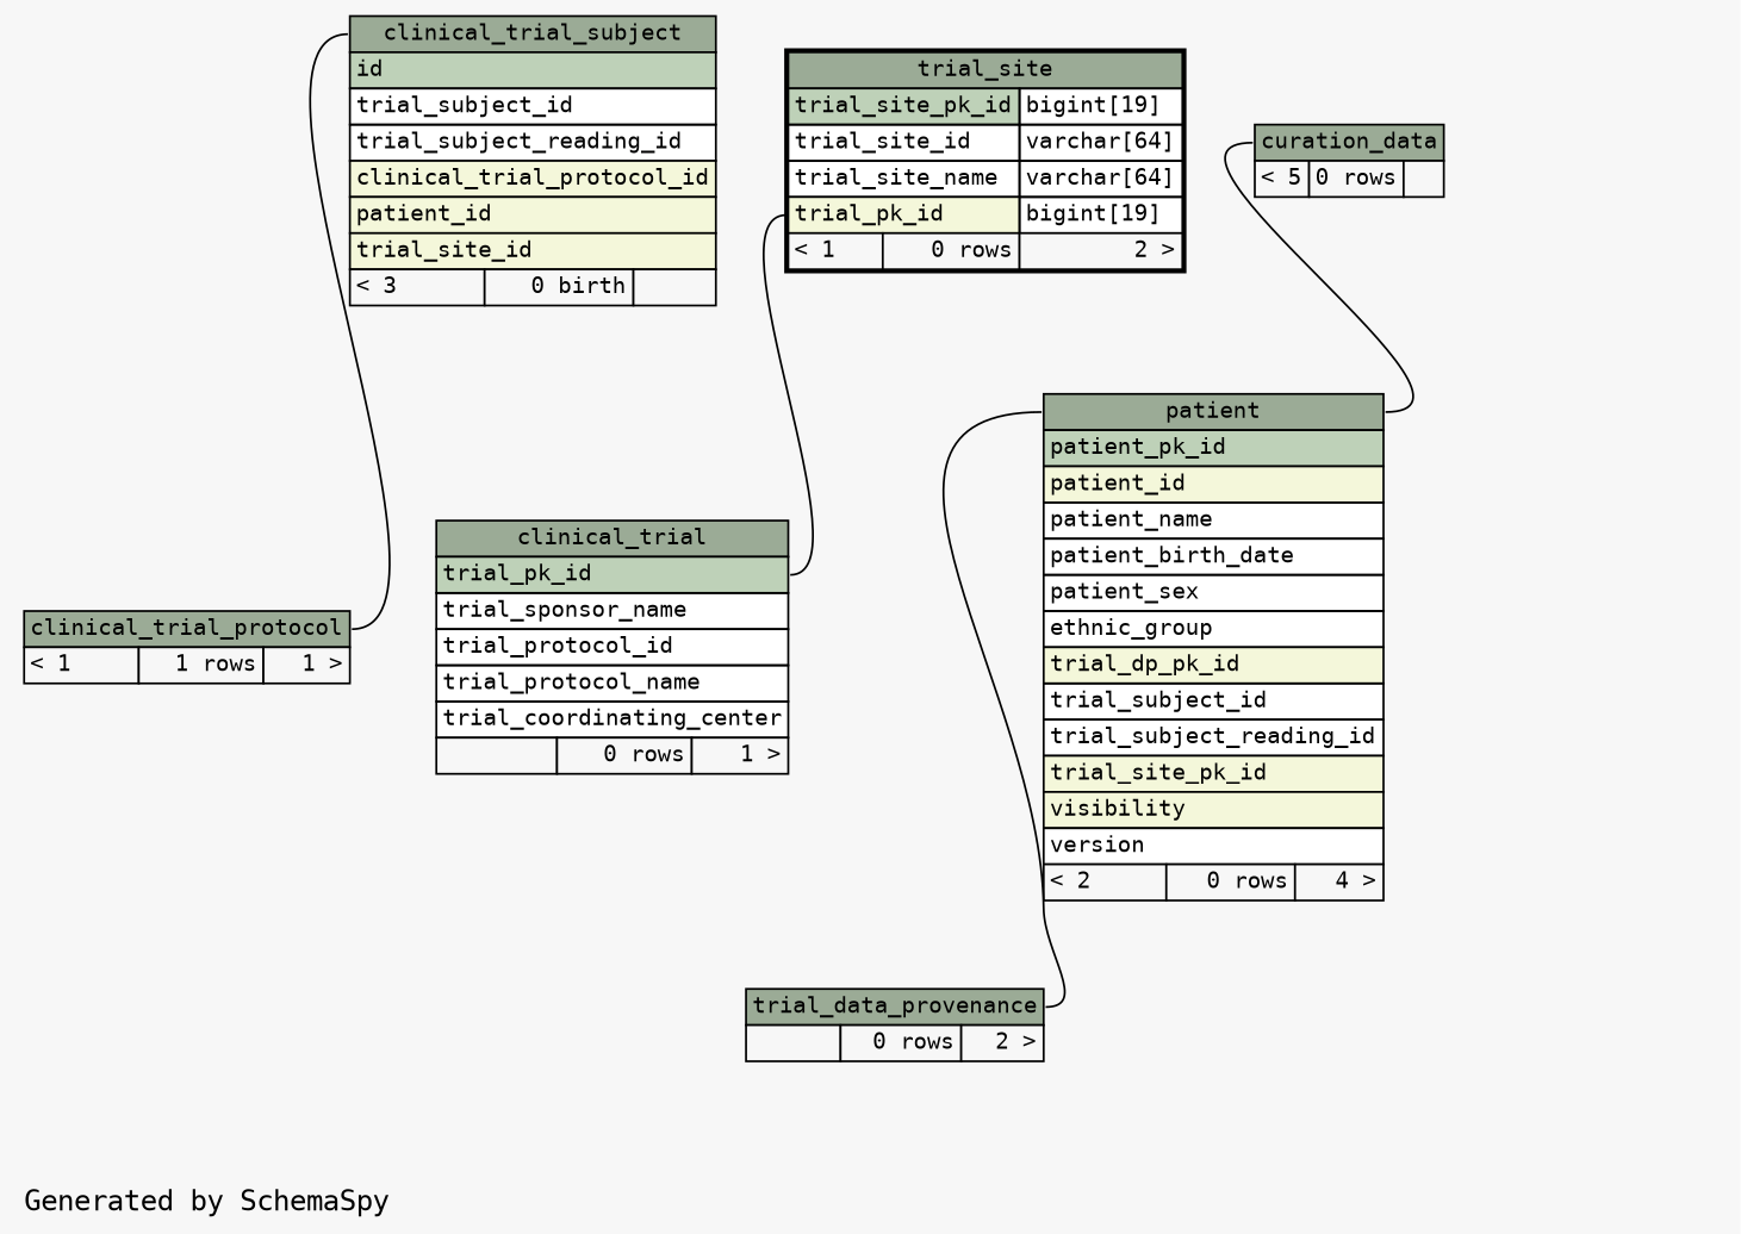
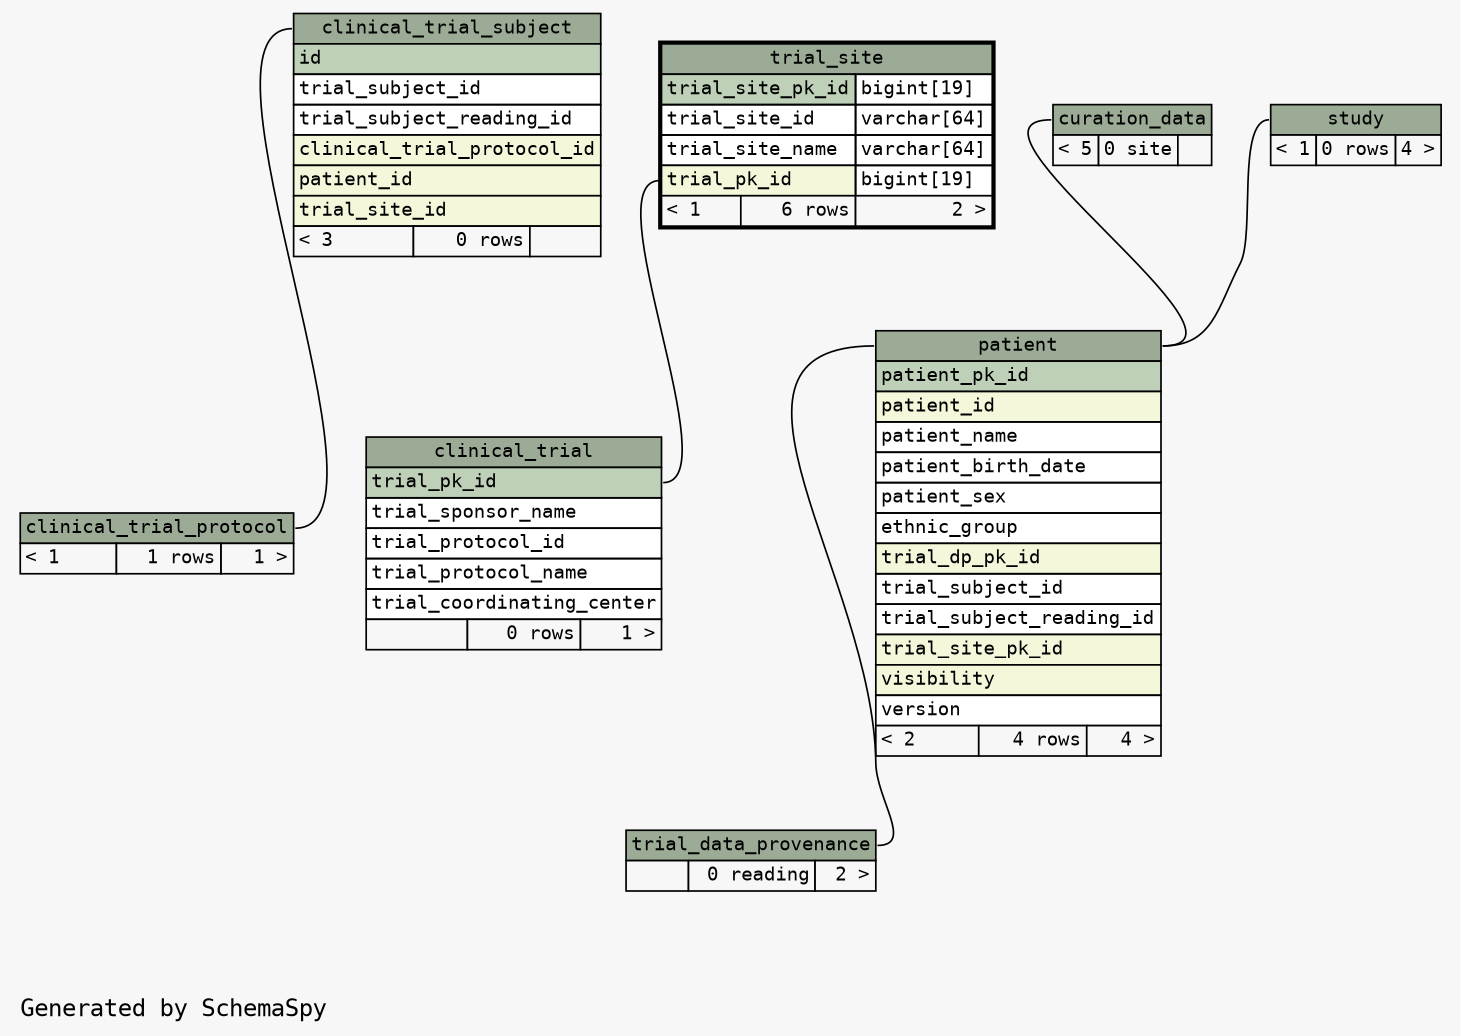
  digraph {
    bgcolor="#f7f7f7"
    fontname="DejaVu Sans Mono"
    label="\nGenerated by SchemaSpy"
    labeljust=l
    rankdir=TB
    node [fontname="DejaVu Sans Mono" fontsize=11 shape=plaintext]
    edge [arrowhead=none arrowsize=0.8 arrowtail=crowodot fontname="DejaVu Sans Mono" headport="patient.heading:e"]
-   n1 [label=<     <TABLE BORDER="0" CELLBORDER="1" CELLSPACING="0" BGCOLOR="#ffffff">       <TR><TD PORT="clinical_trial_subject.heading" COLSPAN="3" BGCOLOR="#9bab96" ALIGN="CENTER">clinical_trial_subject</TD></TR>       <TR><TD PORT="id" COLSPAN="3" BGCOLOR="#bed1b8" ALIGN="LEFT">id</TD></TR>       <TR><TD PORT="trial_subject_id" COLSPAN="3" ALIGN="LEFT">trial_subject_id</TD></TR>       <TR><TD PORT="trial_subject_reading_id" COLSPAN="3" ALIGN="LEFT">trial_subject_reading_id</TD></TR>       <TR><TD PORT="clinical_trial_protocol_id" COLSPAN="3" BGCOLOR="#f4f7da" ALIGN="LEFT">clinical_trial_protocol_id</TD></TR>       <TR><TD PORT="patient_id" COLSPAN="3" BGCOLOR="#f4f7da" ALIGN="LEFT">patient_id</TD></TR>       <TR><TD PORT="trial_site_id" COLSPAN="3" BGCOLOR="#f4f7da" ALIGN="LEFT">trial_site_id</TD></TR>       <TR><TD ALIGN="LEFT" BGCOLOR="#f7f7f7">&lt; 3</TD><TD ALIGN="RIGHT" BGCOLOR="#f7f7f7">0 birth</TD><TD ALIGN="RIGHT" BGCOLOR="#f7f7f7">  </TD></TR>     </TABLE>>]
+   n1 [label=<     <TABLE BORDER="0" CELLBORDER="1" CELLSPACING="0" BGCOLOR="#ffffff">       <TR><TD PORT="clinical_trial_subject.heading" COLSPAN="3" BGCOLOR="#9bab96" ALIGN="CENTER">clinical_trial_subject</TD></TR>       <TR><TD PORT="id" COLSPAN="3" BGCOLOR="#bed1b8" ALIGN="LEFT">id</TD></TR>       <TR><TD PORT="trial_subject_id" COLSPAN="3" ALIGN="LEFT">trial_subject_id</TD></TR>       <TR><TD PORT="trial_subject_reading_id" COLSPAN="3" ALIGN="LEFT">trial_subject_reading_id</TD></TR>       <TR><TD PORT="clinical_trial_protocol_id" COLSPAN="3" BGCOLOR="#f4f7da" ALIGN="LEFT">clinical_trial_protocol_id</TD></TR>       <TR><TD PORT="patient_id" COLSPAN="3" BGCOLOR="#f4f7da" ALIGN="LEFT">patient_id</TD></TR>       <TR><TD PORT="trial_site_id" COLSPAN="3" BGCOLOR="#f4f7da" ALIGN="LEFT">trial_site_id</TD></TR>       <TR><TD ALIGN="LEFT" BGCOLOR="#f7f7f7">&lt; 3</TD><TD ALIGN="RIGHT" BGCOLOR="#f7f7f7">0 rows</TD><TD ALIGN="RIGHT" BGCOLOR="#f7f7f7">  </TD></TR>     </TABLE>>]
    n2 [label=<     <TABLE BORDER="0" CELLBORDER="1" CELLSPACING="0" BGCOLOR="#ffffff">       <TR><TD PORT="clinical_trial_protocol.heading" COLSPAN="3" BGCOLOR="#9bab96" ALIGN="CENTER">clinical_trial_protocol</TD></TR>       <TR><TD ALIGN="LEFT" BGCOLOR="#f7f7f7">&lt; 1</TD><TD ALIGN="RIGHT" BGCOLOR="#f7f7f7">1 rows</TD><TD ALIGN="RIGHT" BGCOLOR="#f7f7f7">1 &gt;</TD></TR>     </TABLE>>]
-   n3 [label=<     <TABLE BORDER="2" CELLBORDER="1" CELLSPACING="0" BGCOLOR="#ffffff">       <TR><TD PORT="trial_site.heading" COLSPAN="3" BGCOLOR="#9bab96" ALIGN="CENTER">trial_site</TD></TR>       <TR><TD PORT="trial_site_pk_id" COLSPAN="2" BGCOLOR="#bed1b8" ALIGN="LEFT">trial_site_pk_id</TD><TD PORT="trial_site_pk_id.type" ALIGN="LEFT">bigint[19]</TD></TR>       <TR><TD PORT="trial_site_id" COLSPAN="2" ALIGN="LEFT">trial_site_id</TD><TD PORT="trial_site_id.type" ALIGN="LEFT">varchar[64]</TD></TR>       <TR><TD PORT="trial_site_name" COLSPAN="2" ALIGN="LEFT">trial_site_name</TD><TD PORT="trial_site_name.type" ALIGN="LEFT">varchar[64]</TD></TR>       <TR><TD PORT="trial_pk_id" COLSPAN="2" BGCOLOR="#f4f7da" ALIGN="LEFT">trial_pk_id</TD><TD PORT="trial_pk_id.type" ALIGN="LEFT">bigint[19]</TD></TR>       <TR><TD ALIGN="LEFT" BGCOLOR="#f7f7f7">&lt; 1</TD><TD ALIGN="RIGHT" BGCOLOR="#f7f7f7">0 rows</TD><TD ALIGN="RIGHT" BGCOLOR="#f7f7f7">2 &gt;</TD></TR>     </TABLE>>]
+   n3 [label=<     <TABLE BORDER="2" CELLBORDER="1" CELLSPACING="0" BGCOLOR="#ffffff">       <TR><TD PORT="trial_site.heading" COLSPAN="3" BGCOLOR="#9bab96" ALIGN="CENTER">trial_site</TD></TR>       <TR><TD PORT="trial_site_pk_id" COLSPAN="2" BGCOLOR="#bed1b8" ALIGN="LEFT">trial_site_pk_id</TD><TD PORT="trial_site_pk_id.type" ALIGN="LEFT">bigint[19]</TD></TR>       <TR><TD PORT="trial_site_id" COLSPAN="2" ALIGN="LEFT">trial_site_id</TD><TD PORT="trial_site_id.type" ALIGN="LEFT">varchar[64]</TD></TR>       <TR><TD PORT="trial_site_name" COLSPAN="2" ALIGN="LEFT">trial_site_name</TD><TD PORT="trial_site_name.type" ALIGN="LEFT">varchar[64]</TD></TR>       <TR><TD PORT="trial_pk_id" COLSPAN="2" BGCOLOR="#f4f7da" ALIGN="LEFT">trial_pk_id</TD><TD PORT="trial_pk_id.type" ALIGN="LEFT">bigint[19]</TD></TR>       <TR><TD ALIGN="LEFT" BGCOLOR="#f7f7f7">&lt; 1</TD><TD ALIGN="RIGHT" BGCOLOR="#f7f7f7">6 rows</TD><TD ALIGN="RIGHT" BGCOLOR="#f7f7f7">2 &gt;</TD></TR>     </TABLE>>]
    n4 [label=<     <TABLE BORDER="0" CELLBORDER="1" CELLSPACING="0" BGCOLOR="#ffffff">       <TR><TD PORT="clinical_trial.heading" COLSPAN="3" BGCOLOR="#9bab96" ALIGN="CENTER">clinical_trial</TD></TR>       <TR><TD PORT="trial_pk_id" COLSPAN="3" BGCOLOR="#bed1b8" ALIGN="LEFT">trial_pk_id</TD></TR>       <TR><TD PORT="trial_sponsor_name" COLSPAN="3" ALIGN="LEFT">trial_sponsor_name</TD></TR>       <TR><TD PORT="trial_protocol_id" COLSPAN="3" ALIGN="LEFT">trial_protocol_id</TD></TR>       <TR><TD PORT="trial_protocol_name" COLSPAN="3" ALIGN="LEFT">trial_protocol_name</TD></TR>       <TR><TD PORT="trial_coordinating_center" COLSPAN="3" ALIGN="LEFT">trial_coordinating_center</TD></TR>       <TR><TD ALIGN="LEFT" BGCOLOR="#f7f7f7">  </TD><TD ALIGN="RIGHT" BGCOLOR="#f7f7f7">0 rows</TD><TD ALIGN="RIGHT" BGCOLOR="#f7f7f7">1 &gt;</TD></TR>     </TABLE>>]
-   n5 [label=<     <TABLE BORDER="0" CELLBORDER="1" CELLSPACING="0" BGCOLOR="#ffffff">       <TR><TD PORT="curation_data.heading" COLSPAN="3" BGCOLOR="#9bab96" ALIGN="CENTER">curation_data</TD></TR>       <TR><TD ALIGN="LEFT" BGCOLOR="#f7f7f7">&lt; 5</TD><TD ALIGN="RIGHT" BGCOLOR="#f7f7f7">0 rows</TD><TD ALIGN="RIGHT" BGCOLOR="#f7f7f7">  </TD></TR>     </TABLE>>]
-   n6 [label=<     <TABLE BORDER="0" CELLBORDER="1" CELLSPACING="0" BGCOLOR="#ffffff">       <TR><TD PORT="patient.heading" COLSPAN="3" BGCOLOR="#9bab96" ALIGN="CENTER">patient</TD></TR>       <TR><TD PORT="patient_pk_id" COLSPAN="3" BGCOLOR="#bed1b8" ALIGN="LEFT">patient_pk_id</TD></TR>       <TR><TD PORT="patient_id" COLSPAN="3" BGCOLOR="#f4f7da" ALIGN="LEFT">patient_id</TD></TR>       <TR><TD PORT="patient_name" COLSPAN="3" ALIGN="LEFT">patient_name</TD></TR>       <TR><TD PORT="patient_birth_date" COLSPAN="3" ALIGN="LEFT">patient_birth_date</TD></TR>       <TR><TD PORT="patient_sex" COLSPAN="3" ALIGN="LEFT">patient_sex</TD></TR>       <TR><TD PORT="ethnic_group" COLSPAN="3" ALIGN="LEFT">ethnic_group</TD></TR>       <TR><TD PORT="trial_dp_pk_id" COLSPAN="3" BGCOLOR="#f4f7da" ALIGN="LEFT">trial_dp_pk_id</TD></TR>       <TR><TD PORT="trial_subject_id" COLSPAN="3" ALIGN="LEFT">trial_subject_id</TD></TR>       <TR><TD PORT="trial_subject_reading_id" COLSPAN="3" ALIGN="LEFT">trial_subject_reading_id</TD></TR>       <TR><TD PORT="trial_site_pk_id" COLSPAN="3" BGCOLOR="#f4f7da" ALIGN="LEFT">trial_site_pk_id</TD></TR>       <TR><TD PORT="visibility" COLSPAN="3" BGCOLOR="#f4f7da" ALIGN="LEFT">visibility</TD></TR>       <TR><TD PORT="version" COLSPAN="3" ALIGN="LEFT">version</TD></TR>       <TR><TD ALIGN="LEFT" BGCOLOR="#f7f7f7">&lt; 2</TD><TD ALIGN="RIGHT" BGCOLOR="#f7f7f7">0 rows</TD><TD ALIGN="RIGHT" BGCOLOR="#f7f7f7">4 &gt;</TD></TR>     </TABLE>>]
-   n7 [label=<     <TABLE BORDER="0" CELLBORDER="1" CELLSPACING="0" BGCOLOR="#ffffff">       <TR><TD PORT="trial_data_provenance.heading" COLSPAN="3" BGCOLOR="#9bab96" ALIGN="CENTER">trial_data_provenance</TD></TR>       <TR><TD ALIGN="LEFT" BGCOLOR="#f7f7f7">  </TD><TD ALIGN="RIGHT" BGCOLOR="#f7f7f7">0 rows</TD><TD ALIGN="RIGHT" BGCOLOR="#f7f7f7">2 &gt;</TD></TR>     </TABLE>>]
+   n5 [label=<     <TABLE BORDER="0" CELLBORDER="1" CELLSPACING="0" BGCOLOR="#ffffff">       <TR><TD PORT="curation_data.heading" COLSPAN="3" BGCOLOR="#9bab96" ALIGN="CENTER">curation_data</TD></TR>       <TR><TD ALIGN="LEFT" BGCOLOR="#f7f7f7">&lt; 5</TD><TD ALIGN="RIGHT" BGCOLOR="#f7f7f7">0 site</TD><TD ALIGN="RIGHT" BGCOLOR="#f7f7f7">  </TD></TR>     </TABLE>>]
+   n6 [label=<     <TABLE BORDER="0" CELLBORDER="1" CELLSPACING="0" BGCOLOR="#ffffff">       <TR><TD PORT="patient.heading" COLSPAN="3" BGCOLOR="#9bab96" ALIGN="CENTER">patient</TD></TR>       <TR><TD PORT="patient_pk_id" COLSPAN="3" BGCOLOR="#bed1b8" ALIGN="LEFT">patient_pk_id</TD></TR>       <TR><TD PORT="patient_id" COLSPAN="3" BGCOLOR="#f4f7da" ALIGN="LEFT">patient_id</TD></TR>       <TR><TD PORT="patient_name" COLSPAN="3" ALIGN="LEFT">patient_name</TD></TR>       <TR><TD PORT="patient_birth_date" COLSPAN="3" ALIGN="LEFT">patient_birth_date</TD></TR>       <TR><TD PORT="patient_sex" COLSPAN="3" ALIGN="LEFT">patient_sex</TD></TR>       <TR><TD PORT="ethnic_group" COLSPAN="3" ALIGN="LEFT">ethnic_group</TD></TR>       <TR><TD PORT="trial_dp_pk_id" COLSPAN="3" BGCOLOR="#f4f7da" ALIGN="LEFT">trial_dp_pk_id</TD></TR>       <TR><TD PORT="trial_subject_id" COLSPAN="3" ALIGN="LEFT">trial_subject_id</TD></TR>       <TR><TD PORT="trial_subject_reading_id" COLSPAN="3" ALIGN="LEFT">trial_subject_reading_id</TD></TR>       <TR><TD PORT="trial_site_pk_id" COLSPAN="3" BGCOLOR="#f4f7da" ALIGN="LEFT">trial_site_pk_id</TD></TR>       <TR><TD PORT="visibility" COLSPAN="3" BGCOLOR="#f4f7da" ALIGN="LEFT">visibility</TD></TR>       <TR><TD PORT="version" COLSPAN="3" ALIGN="LEFT">version</TD></TR>       <TR><TD ALIGN="LEFT" BGCOLOR="#f7f7f7">&lt; 2</TD><TD ALIGN="RIGHT" BGCOLOR="#f7f7f7">4 rows</TD><TD ALIGN="RIGHT" BGCOLOR="#f7f7f7">4 &gt;</TD></TR>     </TABLE>>]
+   n7 [label=<     <TABLE BORDER="0" CELLBORDER="1" CELLSPACING="0" BGCOLOR="#ffffff">       <TR><TD PORT="trial_data_provenance.heading" COLSPAN="3" BGCOLOR="#9bab96" ALIGN="CENTER">trial_data_provenance</TD></TR>       <TR><TD ALIGN="LEFT" BGCOLOR="#f7f7f7">  </TD><TD ALIGN="RIGHT" BGCOLOR="#f7f7f7">0 reading</TD><TD ALIGN="RIGHT" BGCOLOR="#f7f7f7">2 &gt;</TD></TR>     </TABLE>>]
+   n8 [label=<     <TABLE BORDER="0" CELLBORDER="1" CELLSPACING="0" BGCOLOR="#ffffff">       <TR><TD PORT="study.heading" COLSPAN="3" BGCOLOR="#9bab96" ALIGN="CENTER">study</TD></TR>       <TR><TD ALIGN="LEFT" BGCOLOR="#f7f7f7">&lt; 1</TD><TD ALIGN="RIGHT" BGCOLOR="#f7f7f7">0 rows</TD><TD ALIGN="RIGHT" BGCOLOR="#f7f7f7">4 &gt;</TD></TR>     </TABLE>>]
    n1 -> n2 [arrowtail=crowtee headport="clinical_trial_protocol.heading:e" tailport="clinical_trial_subject.heading:w"]
    n3 -> n4 [headport="trial_pk_id:e" tailport="trial_pk_id:w"]
    n5 -> n6 [tailport="curation_data.heading:w"]
    n6 -> n7 [headport="trial_data_provenance.heading:e" tailport="patient.heading:w"]
+   n8 -> n6 [tailport="study.heading:w"]
  }
